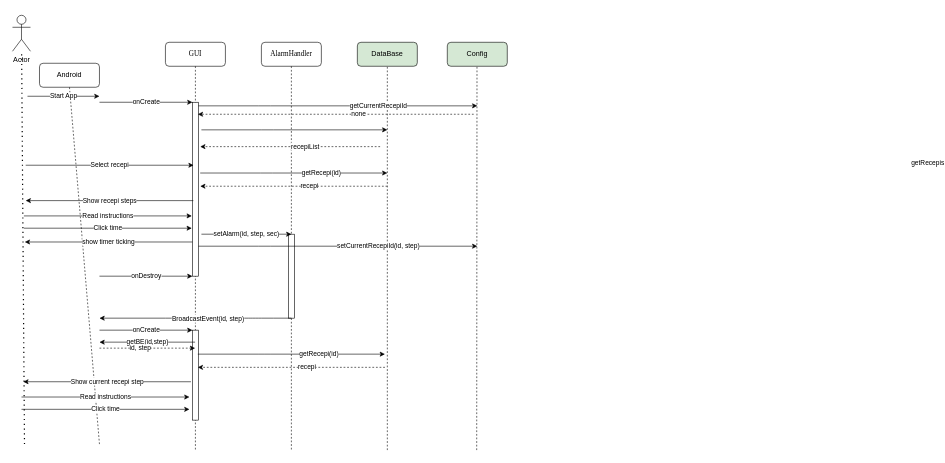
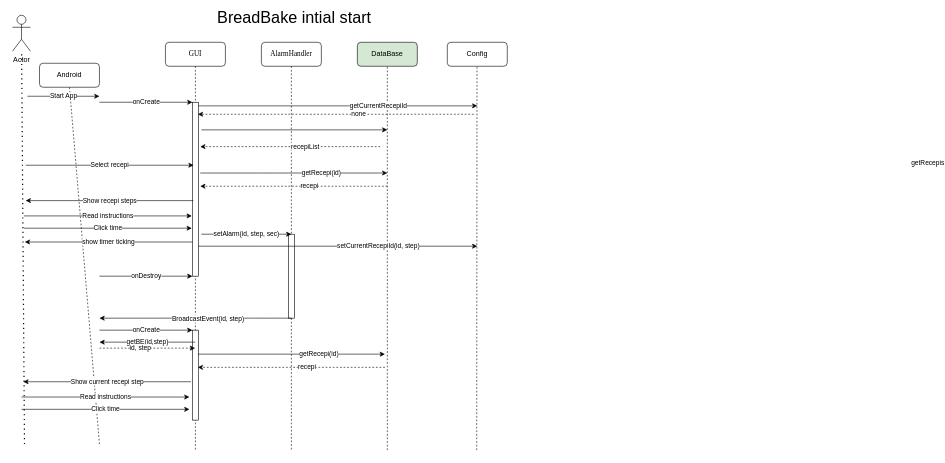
  <mxCell id="0" />
  <mxCell id="1" parent="0" />
  <mxCell id="2" value="AlarmHandler" style="shape=umlLifeline;perimeter=lifelinePerimeter;whiteSpace=wrap;html=1;container=1;collapsible=0;recursiveResize=0;outlineConnect=0;rounded=1;shadow=0;comic=0;labelBackgroundColor=none;strokeWidth=1;fontFamily=Verdana;fontSize=12;align=center;" parent="1" vertex="1"><mxGeometry x="435" y="70" width="100" height="680" as="geometry" /></mxCell>
  <mxCell id="3" value="" style="html=1;points=[];perimeter=orthogonalPerimeter;rounded=0;shadow=0;comic=0;labelBackgroundColor=none;strokeWidth=1;fontFamily=Verdana;fontSize=12;align=center;" parent="2" vertex="1"><mxGeometry x="45" y="320" width="10" height="140" as="geometry" /></mxCell>
  <mxCell id="4" value="GUI" style="shape=umlLifeline;perimeter=lifelinePerimeter;whiteSpace=wrap;html=1;container=1;collapsible=0;recursiveResize=0;outlineConnect=0;rounded=1;shadow=0;comic=0;labelBackgroundColor=none;strokeWidth=1;fontFamily=Verdana;fontSize=12;align=center;" parent="1" vertex="1"><mxGeometry x="275" y="70" width="100" height="680" as="geometry" /></mxCell>
  <mxCell id="5" value="" style="html=1;points=[];perimeter=orthogonalPerimeter;rounded=0;shadow=0;comic=0;labelBackgroundColor=none;strokeWidth=1;fontFamily=Verdana;fontSize=12;align=center;" parent="4" vertex="1"><mxGeometry x="45" y="100" width="10" height="290" as="geometry" /></mxCell>
  <mxCell id="6" value="" style="endArrow=classic;html=1;" edge="1" parent="4"><mxGeometry width="50" height="50" relative="1" as="geometry"><mxPoint x="210" y="460" as="sourcePoint" /><mxPoint x="-110" y="460" as="targetPoint" /><Array as="points"><mxPoint x="170" y="460" /><mxPoint x="150" y="460" /><mxPoint x="140" y="460" /><mxPoint x="10" y="460" /></Array></mxGeometry></mxCell>
  <mxCell id="7" value="BroadcastEvent(id, step)" style="edgeLabel;html=1;align=center;verticalAlign=middle;resizable=0;points=[];" vertex="1" connectable="0" parent="6"><mxGeometry x="-0.494" y="2" relative="1" as="geometry"><mxPoint x="-59" y="-2" as="offset" /></mxGeometry></mxCell>
  <mxCell id="8" value="Actor" style="shape=umlActor;verticalLabelPosition=bottom;verticalAlign=top;html=1;outlineConnect=0;" parent="1" vertex="1"><mxGeometry x="20" y="25" width="30" height="60" as="geometry" /></mxCell>
  <mxCell id="9" value="" style="endArrow=none;dashed=1;html=1;dashPattern=1 3;strokeWidth=2;" parent="1" target="8" edge="1"><mxGeometry width="50" height="50" relative="1" as="geometry"><mxPoint x="40" y="740" as="sourcePoint" /><mxPoint x="85" y="310" as="targetPoint" /></mxGeometry></mxCell>
  <mxCell id="10" value="Android" style="rounded=1;whiteSpace=wrap;html=1;" parent="1" vertex="1"><mxGeometry x="65" y="105" width="100" height="40" as="geometry" /></mxCell>
  <mxCell id="11" value="" style="endArrow=none;dashed=1;html=1;entryX=0.5;entryY=1;entryDx=0;entryDy=0;" parent="1" target="10" edge="1"><mxGeometry width="50" height="50" relative="1" as="geometry"><mxPoint x="165" y="740" as="sourcePoint" /><mxPoint x="565" y="250" as="targetPoint" /></mxGeometry></mxCell>
  <mxCell id="12" value="Start App" style="endArrow=classic;html=1;" parent="1" edge="1"><mxGeometry width="50" height="50" relative="1" as="geometry"><mxPoint x="45" y="160" as="sourcePoint" /><mxPoint x="165" y="160" as="targetPoint" /></mxGeometry></mxCell>
  <mxCell id="13" value="onCreate" style="endArrow=classic;html=1;entryX=0;entryY=0;entryDx=0;entryDy=0;entryPerimeter=0;" parent="1" target="5" edge="1"><mxGeometry width="50" height="50" relative="1" as="geometry"><mxPoint x="165" y="170" as="sourcePoint" /><mxPoint x="315" y="172" as="targetPoint" /></mxGeometry></mxCell>
+ <mxCell id="14" value="BreadBake intial start" style="text;html=1;strokeColor=none;fillColor=none;align=center;verticalAlign=middle;whiteSpace=wrap;rounded=0;fontSize=27;" parent="1" vertex="1"><mxGeometry x="345" y="20" width="290" height="20" as="geometry" /></mxCell>
  <mxCell id="15" value="DataBase" style="rounded=1;whiteSpace=wrap;html=1;fillColor=#d5e8d4;" parent="1" vertex="1"><mxGeometry x="595" y="70" width="100" height="40" as="geometry" /></mxCell>
  <mxCell id="16" value="" style="endArrow=classic;html=1;fontSize=27;" parent="1" edge="1"><mxGeometry width="50" height="50" relative="1" as="geometry"><mxPoint x="335" y="216" as="sourcePoint" /><mxPoint x="645" y="216" as="targetPoint" /><Array as="points"><mxPoint x="445.5" y="216" /></Array></mxGeometry></mxCell>
  <mxCell id="17" value="getRecepis" style="edgeLabel;html=1;align=center;verticalAlign=middle;resizable=0;points=[];fontSize=11;" parent="16" vertex="1" connectable="0"><mxGeometry x="0.271" y="-2" relative="1" as="geometry"><mxPoint x="1013" y="52" as="offset" /></mxGeometry></mxCell>
  <mxCell id="18" value="" style="endArrow=none;dashed=1;html=1;fontSize=27;entryX=0.5;entryY=1;entryDx=0;entryDy=0;" parent="1" target="15" edge="1"><mxGeometry width="50" height="50" relative="1" as="geometry"><mxPoint x="645" y="750" as="sourcePoint" /><mxPoint x="645" y="244" as="targetPoint" /></mxGeometry></mxCell>
  <mxCell id="19" value="" style="endArrow=classic;html=1;fontSize=11;dashed=1;" parent="1" edge="1"><mxGeometry width="50" height="50" relative="1" as="geometry"><mxPoint x="633" y="244" as="sourcePoint" /><mxPoint x="333" y="244" as="targetPoint" /></mxGeometry></mxCell>
  <mxCell id="20" value="recepiList" style="edgeLabel;html=1;align=center;verticalAlign=middle;resizable=0;points=[];fontSize=11;" parent="19" vertex="1" connectable="0"><mxGeometry x="-0.161" relative="1" as="geometry"><mxPoint y="-1" as="offset" /></mxGeometry></mxCell>
  <mxCell id="21" value="Select recepi" style="endArrow=classic;html=1;" parent="1" edge="1"><mxGeometry width="50" height="50" relative="1" as="geometry"><mxPoint x="42" y="275" as="sourcePoint" /><mxPoint x="322" y="275" as="targetPoint" /></mxGeometry></mxCell>
  <mxCell id="22" value="Show recepi steps" style="endArrow=classic;html=1;" parent="1" edge="1"><mxGeometry width="50" height="50" relative="1" as="geometry"><mxPoint x="321.5" y="334" as="sourcePoint" /><mxPoint x="42" y="334" as="targetPoint" /></mxGeometry></mxCell>
  <mxCell id="23" value="Click time" style="endArrow=classic;html=1;" parent="1" edge="1"><mxGeometry width="50" height="50" relative="1" as="geometry"><mxPoint x="39" y="380" as="sourcePoint" /><mxPoint x="319" y="380" as="targetPoint" /></mxGeometry></mxCell>
- <mxCell id="24" value="Config" style="rounded=1;whiteSpace=wrap;html=1;fillColor=#d5e8d4;" parent="1" vertex="1"><mxGeometry x="745" y="70" width="100" height="40" as="geometry" /></mxCell>
+ <mxCell id="24" value="Config" style="rounded=1;whiteSpace=wrap;html=1;" parent="1" vertex="1"><mxGeometry x="745" y="70" width="100" height="40" as="geometry" /></mxCell>
  <mxCell id="25" value="" style="endArrow=none;dashed=1;html=1;fontSize=27;entryX=0.5;entryY=1;entryDx=0;entryDy=0;" parent="1" edge="1"><mxGeometry width="50" height="50" relative="1" as="geometry"><mxPoint x="794" y="750" as="sourcePoint" /><mxPoint x="794.5" y="110" as="targetPoint" /></mxGeometry></mxCell>
  <mxCell id="26" value="" style="endArrow=classic;html=1;fontSize=27;" parent="1" edge="1"><mxGeometry width="50" height="50" relative="1" as="geometry"><mxPoint x="330" y="176" as="sourcePoint" /><mxPoint x="795" y="176" as="targetPoint" /><Array as="points"><mxPoint x="440.5" y="176" /></Array></mxGeometry></mxCell>
  <mxCell id="27" value="getCurrentRecepiId" style="edgeLabel;html=1;align=center;verticalAlign=middle;resizable=0;points=[];fontSize=11;" parent="26" vertex="1" connectable="0"><mxGeometry x="0.271" y="-2" relative="1" as="geometry"><mxPoint x="3" y="-3" as="offset" /></mxGeometry></mxCell>
  <mxCell id="28" value="" style="endArrow=classic;html=1;fontSize=11;dashed=1;" parent="1" edge="1"><mxGeometry width="50" height="50" relative="1" as="geometry"><mxPoint x="789" y="190" as="sourcePoint" /><mxPoint x="329" y="190" as="targetPoint" /></mxGeometry></mxCell>
  <mxCell id="29" value="none" style="edgeLabel;html=1;align=center;verticalAlign=middle;resizable=0;points=[];fontSize=11;" parent="28" vertex="1" connectable="0"><mxGeometry x="-0.161" relative="1" as="geometry"><mxPoint y="-1" as="offset" /></mxGeometry></mxCell>
  <mxCell id="30" value="" style="endArrow=classic;html=1;fontSize=27;" parent="1" edge="1"><mxGeometry width="50" height="50" relative="1" as="geometry"><mxPoint x="330" y="410" as="sourcePoint" /><mxPoint x="795" y="410" as="targetPoint" /><Array as="points"><mxPoint x="440.5" y="410" /></Array></mxGeometry></mxCell>
  <mxCell id="31" value="setCurrentRecepiId(id, step)" style="edgeLabel;html=1;align=center;verticalAlign=middle;resizable=0;points=[];fontSize=11;" parent="30" vertex="1" connectable="0"><mxGeometry x="0.271" y="-2" relative="1" as="geometry"><mxPoint x="3" y="-3" as="offset" /></mxGeometry></mxCell>
  <mxCell id="32" value="" style="endArrow=classic;html=1;fontSize=27;" parent="1" edge="1"><mxGeometry width="50" height="50" relative="1" as="geometry"><mxPoint x="333" y="288" as="sourcePoint" /><mxPoint x="645" y="288" as="targetPoint" /><Array as="points"><mxPoint x="443.5" y="288" /></Array></mxGeometry></mxCell>
  <mxCell id="33" value="getRecepi(id)" style="edgeLabel;html=1;align=center;verticalAlign=middle;resizable=0;points=[];fontSize=11;" parent="32" vertex="1" connectable="0"><mxGeometry x="0.271" y="-2" relative="1" as="geometry"><mxPoint x="3" y="-3" as="offset" /></mxGeometry></mxCell>
  <mxCell id="34" value="" style="endArrow=classic;html=1;fontSize=11;dashed=1;" parent="1" edge="1"><mxGeometry width="50" height="50" relative="1" as="geometry"><mxPoint x="645" y="310" as="sourcePoint" /><mxPoint x="333" y="310" as="targetPoint" /></mxGeometry></mxCell>
  <mxCell id="35" value="recepi" style="edgeLabel;html=1;align=center;verticalAlign=middle;resizable=0;points=[];fontSize=11;" parent="34" vertex="1" connectable="0"><mxGeometry x="-0.161" relative="1" as="geometry"><mxPoint y="-1" as="offset" /></mxGeometry></mxCell>
  <mxCell id="36" value="Read instructions" style="endArrow=classic;html=1;" edge="1" parent="1"><mxGeometry width="50" height="50" relative="1" as="geometry"><mxPoint x="39" y="359.5" as="sourcePoint" /><mxPoint x="319" y="359.5" as="targetPoint" /></mxGeometry></mxCell>
  <mxCell id="37" value="setAlarm(id, step, sec)" style="endArrow=classic;html=1;" edge="1" parent="1"><mxGeometry width="50" height="50" relative="1" as="geometry"><mxPoint x="335" y="390" as="sourcePoint" /><mxPoint x="485" y="390" as="targetPoint" /></mxGeometry></mxCell>
  <mxCell id="38" value="onDestroy" style="endArrow=classic;html=1;entryX=0;entryY=0;entryDx=0;entryDy=0;entryPerimeter=0;" edge="1" parent="1"><mxGeometry width="50" height="50" relative="1" as="geometry"><mxPoint x="165" y="460" as="sourcePoint" /><mxPoint x="320" y="460" as="targetPoint" /></mxGeometry></mxCell>
  <mxCell id="39" value="onCreate" style="endArrow=classic;html=1;entryX=0;entryY=0;entryDx=0;entryDy=0;entryPerimeter=0;" edge="1" parent="1"><mxGeometry width="50" height="50" relative="1" as="geometry"><mxPoint x="165" y="550" as="sourcePoint" /><mxPoint x="320" y="550" as="targetPoint" /></mxGeometry></mxCell>
  <mxCell id="40" value="" style="html=1;points=[];perimeter=orthogonalPerimeter;rounded=0;shadow=0;comic=0;labelBackgroundColor=none;strokeWidth=1;fontFamily=Verdana;fontSize=12;align=center;" vertex="1" parent="1"><mxGeometry x="320" y="550" width="10" height="150" as="geometry" /></mxCell>
  <mxCell id="41" value="getBE(id,step)" style="endArrow=classic;html=1;" edge="1" parent="1" source="4"><mxGeometry width="50" height="50" relative="1" as="geometry"><mxPoint x="305" y="570" as="sourcePoint" /><mxPoint x="165" y="570" as="targetPoint" /></mxGeometry></mxCell>
  <mxCell id="42" value="" style="endArrow=classic;html=1;fontSize=11;dashed=1;" edge="1" parent="1" target="4"><mxGeometry width="50" height="50" relative="1" as="geometry"><mxPoint x="165" y="580" as="sourcePoint" /><mxPoint x="315" y="580" as="targetPoint" /></mxGeometry></mxCell>
  <mxCell id="43" value="id, step" style="edgeLabel;html=1;align=center;verticalAlign=middle;resizable=0;points=[];fontSize=11;" vertex="1" connectable="0" parent="42"><mxGeometry x="-0.161" relative="1" as="geometry"><mxPoint y="-1" as="offset" /></mxGeometry></mxCell>
  <mxCell id="44" value="Show current recepi step" style="endArrow=classic;html=1;" edge="1" parent="1"><mxGeometry width="50" height="50" relative="1" as="geometry"><mxPoint x="317.5" y="636" as="sourcePoint" /><mxPoint x="38" y="636" as="targetPoint" /></mxGeometry></mxCell>
  <mxCell id="45" value="Click time" style="endArrow=classic;html=1;" edge="1" parent="1"><mxGeometry width="50" height="50" relative="1" as="geometry"><mxPoint x="35" y="682" as="sourcePoint" /><mxPoint x="315" y="682" as="targetPoint" /></mxGeometry></mxCell>
  <mxCell id="46" value="" style="endArrow=classic;html=1;fontSize=27;" edge="1" parent="1"><mxGeometry width="50" height="50" relative="1" as="geometry"><mxPoint x="329" y="590" as="sourcePoint" /><mxPoint x="641" y="590" as="targetPoint" /><Array as="points"><mxPoint x="439.5" y="590" /></Array></mxGeometry></mxCell>
  <mxCell id="47" value="getRecepi(id)" style="edgeLabel;html=1;align=center;verticalAlign=middle;resizable=0;points=[];fontSize=11;" vertex="1" connectable="0" parent="46"><mxGeometry x="0.271" y="-2" relative="1" as="geometry"><mxPoint x="3" y="-3" as="offset" /></mxGeometry></mxCell>
  <mxCell id="48" value="" style="endArrow=classic;html=1;fontSize=11;dashed=1;" edge="1" parent="1"><mxGeometry width="50" height="50" relative="1" as="geometry"><mxPoint x="641" y="612" as="sourcePoint" /><mxPoint x="329" y="612" as="targetPoint" /></mxGeometry></mxCell>
  <mxCell id="49" value="recepi" style="edgeLabel;html=1;align=center;verticalAlign=middle;resizable=0;points=[];fontSize=11;" vertex="1" connectable="0" parent="48"><mxGeometry x="-0.161" relative="1" as="geometry"><mxPoint y="-1" as="offset" /></mxGeometry></mxCell>
  <mxCell id="50" value="Read instructions" style="endArrow=classic;html=1;" edge="1" parent="1"><mxGeometry width="50" height="50" relative="1" as="geometry"><mxPoint x="35" y="661.5" as="sourcePoint" /><mxPoint x="315" y="661.5" as="targetPoint" /></mxGeometry></mxCell>
  <mxCell id="51" value="show timer ticking" style="endArrow=classic;html=1;" edge="1" parent="1"><mxGeometry width="50" height="50" relative="1" as="geometry"><mxPoint x="320" y="403" as="sourcePoint" /><mxPoint x="40.5" y="403" as="targetPoint" /></mxGeometry></mxCell>
